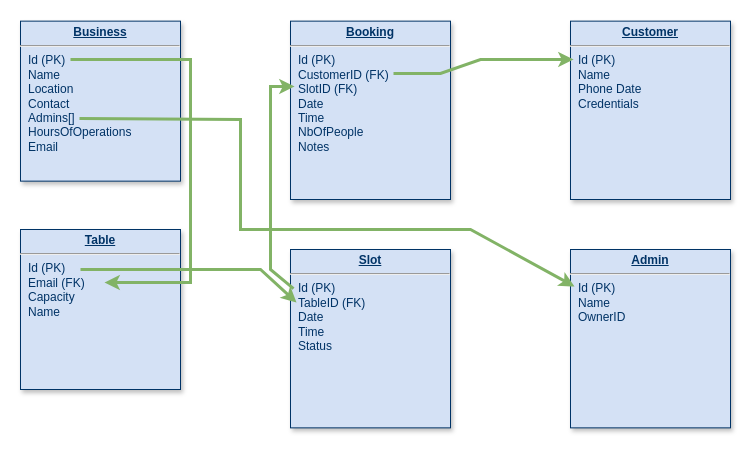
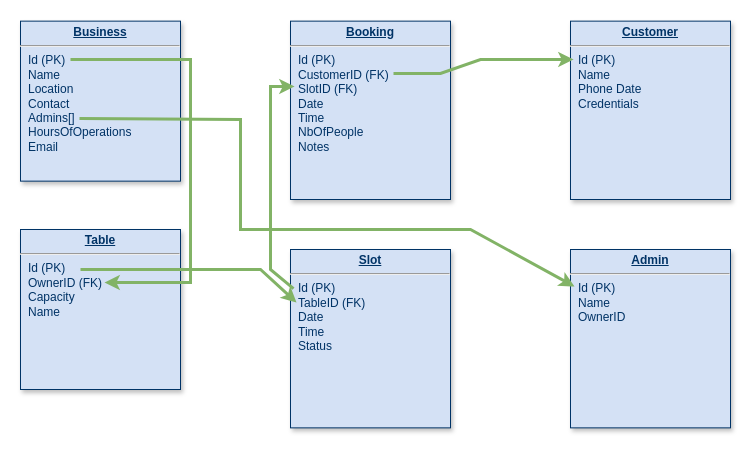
  <mxCell id="0" />
  <mxCell id="1" parent="0" />
  <mxCell id="2" value="&lt;p style=&quot;margin: 0px; margin-top: 4px; text-align: center; text-decoration: underline;&quot;&gt;&lt;b&gt;Booking&lt;/b&gt;&lt;/p&gt;&lt;hr&gt;&lt;p style=&quot;margin: 0px; margin-left: 8px;&quot;&gt;Id (PK)&lt;/p&gt;&lt;p style=&quot;margin: 0px; margin-left: 8px;&quot;&gt;CustomerID (FK)&lt;/p&gt;&lt;p style=&quot;margin: 0px; margin-left: 8px;&quot;&gt;SlotID (FK)&lt;/p&gt;&lt;p style=&quot;margin: 0px; margin-left: 8px;&quot;&gt;Date&lt;br&gt;&lt;/p&gt;&lt;p style=&quot;margin: 0px; margin-left: 8px;&quot;&gt;Time&lt;/p&gt;&lt;p style=&quot;margin: 0px; margin-left: 8px;&quot;&gt;NbOfPeople&lt;/p&gt;&lt;p style=&quot;margin: 0px; margin-left: 8px;&quot;&gt;Notes&lt;/p&gt;" style="verticalAlign=top;align=left;overflow=fill;fontSize=12;fontFamily=Helvetica;html=1;strokeColor=#003366;shadow=1;fillColor=#D4E1F5;fontColor=#003366" parent="1" vertex="1"><mxGeometry x="290" y="20.64" width="160" height="178.36" as="geometry" /></mxCell>
- <mxCell id="3" value="&lt;p style=&quot;margin: 0px; margin-top: 4px; text-align: center; text-decoration: underline;&quot;&gt;&lt;b&gt;Table&lt;/b&gt;&lt;/p&gt;&lt;hr&gt;&lt;p style=&quot;margin: 0px; margin-left: 8px;&quot;&gt;Id (PK)&lt;/p&gt;&lt;p style=&quot;margin: 0px; margin-left: 8px;&quot;&gt;Email (FK)&lt;/p&gt;&lt;p style=&quot;margin: 0px; margin-left: 8px;&quot;&gt;Capacity&lt;/p&gt;&lt;p style=&quot;margin: 0px; margin-left: 8px;&quot;&gt;Name&lt;/p&gt;" style="verticalAlign=top;align=left;overflow=fill;fontSize=12;fontFamily=Helvetica;html=1;strokeColor=#003366;shadow=1;fillColor=#D4E1F5;fontColor=#003366" parent="1" vertex="1"><mxGeometry x="20" y="229" width="160" height="160" as="geometry" /></mxCell>
+ <mxCell id="3" value="&lt;p style=&quot;margin: 0px; margin-top: 4px; text-align: center; text-decoration: underline;&quot;&gt;&lt;b&gt;Table&lt;/b&gt;&lt;/p&gt;&lt;hr&gt;&lt;p style=&quot;margin: 0px; margin-left: 8px;&quot;&gt;Id (PK)&lt;/p&gt;&lt;p style=&quot;margin: 0px; margin-left: 8px;&quot;&gt;OwnerID (FK)&lt;/p&gt;&lt;p style=&quot;margin: 0px; margin-left: 8px;&quot;&gt;Capacity&lt;/p&gt;&lt;p style=&quot;margin: 0px; margin-left: 8px;&quot;&gt;Name&lt;/p&gt;" style="verticalAlign=top;align=left;overflow=fill;fontSize=12;fontFamily=Helvetica;html=1;strokeColor=#003366;shadow=1;fillColor=#D4E1F5;fontColor=#003366" parent="1" vertex="1"><mxGeometry x="20" y="229" width="160" height="160" as="geometry" /></mxCell>
  <mxCell id="4" value="&lt;p style=&quot;margin: 0px; margin-top: 4px; text-align: center; text-decoration: underline;&quot;&gt;&lt;b&gt;Business&lt;/b&gt;&lt;/p&gt;&lt;hr&gt;&lt;p style=&quot;margin: 0px; margin-left: 8px;&quot;&gt;Id (PK)&lt;/p&gt;&lt;p style=&quot;margin: 0px; margin-left: 8px;&quot;&gt;Name&lt;/p&gt;&lt;p style=&quot;margin: 0px; margin-left: 8px;&quot;&gt;Location&lt;/p&gt;&lt;p style=&quot;margin: 0px; margin-left: 8px;&quot;&gt;Contact&lt;/p&gt;&lt;p style=&quot;margin: 0px; margin-left: 8px;&quot;&gt;Admins[]&lt;/p&gt;&lt;p style=&quot;margin: 0px; margin-left: 8px;&quot;&gt;HoursOfOperations&lt;/p&gt;&lt;p style=&quot;margin: 0px; margin-left: 8px;&quot;&gt;Email&lt;/p&gt;&lt;p style=&quot;margin: 0px; margin-left: 8px;&quot;&gt;&lt;br&gt;&lt;/p&gt;" style="verticalAlign=top;align=left;overflow=fill;fontSize=12;fontFamily=Helvetica;html=1;strokeColor=#003366;shadow=1;fillColor=#D4E1F5;fontColor=#003366" parent="1" vertex="1"><mxGeometry x="20" y="20.64" width="160" height="160" as="geometry" /></mxCell>
  <mxCell id="5" value="&lt;p style=&quot;margin: 4px 0px 0px; text-align: center;&quot;&gt;&lt;b&gt;&lt;u&gt;Slot&lt;/u&gt;&lt;/b&gt;&lt;/p&gt;&lt;hr&gt;&lt;p style=&quot;margin: 0px; margin-left: 8px;&quot;&gt;Id (PK)&lt;/p&gt;&lt;p style=&quot;margin: 0px; margin-left: 8px;&quot;&gt;TableID (FK)&lt;br&gt;&lt;/p&gt;&lt;p style=&quot;margin: 0px; margin-left: 8px;&quot;&gt;Date&lt;/p&gt;&lt;p style=&quot;margin: 0px; margin-left: 8px;&quot;&gt;Time&lt;/p&gt;&lt;p style=&quot;margin: 0px; margin-left: 8px;&quot;&gt;Status&lt;/p&gt;&lt;p style=&quot;margin: 0px; margin-left: 8px;&quot;&gt;&lt;br&gt;&lt;/p&gt;" style="verticalAlign=top;align=left;overflow=fill;fontSize=12;fontFamily=Helvetica;html=1;strokeColor=#003366;shadow=1;fillColor=#D4E1F5;fontColor=#003366" parent="1" vertex="1"><mxGeometry x="290" y="249" width="160" height="178.36" as="geometry" /></mxCell>
  <mxCell id="6" value="" style="endArrow=classic;html=1;rounded=0;fillColor=#d5e8d4;strokeColor=#82b366;strokeWidth=3;" parent="1" edge="1"><mxGeometry width="50" height="50" relative="1" as="geometry"><mxPoint x="70" y="59" as="sourcePoint" /><mxPoint x="104" y="282" as="targetPoint" /><Array as="points"><mxPoint x="190" y="59" /><mxPoint x="190" y="282" /></Array></mxGeometry></mxCell>
  <mxCell id="7" value="" style="endArrow=classic;html=1;rounded=0;strokeWidth=3;fillColor=#d5e8d4;strokeColor=#82b366;" parent="1" edge="1"><mxGeometry width="50" height="50" relative="1" as="geometry"><mxPoint x="80" y="269" as="sourcePoint" /><mxPoint x="296" y="302" as="targetPoint" /><Array as="points"><mxPoint x="260" y="269" /></Array></mxGeometry></mxCell>
  <mxCell id="8" value="" style="endArrow=classic;html=1;rounded=0;entryX=0.063;entryY=0.383;entryDx=0;entryDy=0;entryPerimeter=0;exitX=0.019;exitY=0.219;exitDx=0;exitDy=0;exitPerimeter=0;fillColor=#d5e8d4;strokeColor=#82b366;strokeWidth=3;" parent="1" source="5" edge="1"><mxGeometry width="50" height="50" relative="1" as="geometry"><mxPoint x="284" y="286" as="sourcePoint" /><mxPoint x="294.08" y="85.952" as="targetPoint" /><Array as="points"><mxPoint x="270" y="269" /><mxPoint x="270" y="86" /></Array></mxGeometry></mxCell>
  <mxCell id="9" value="&lt;p style=&quot;margin: 0px; margin-top: 4px; text-align: center; text-decoration: underline;&quot;&gt;&lt;b&gt;Customer&lt;/b&gt;&lt;/p&gt;&lt;hr&gt;&lt;p style=&quot;margin: 0px; margin-left: 8px;&quot;&gt;Id (PK)&lt;/p&gt;&lt;p style=&quot;margin: 0px; margin-left: 8px;&quot;&gt;Name&lt;/p&gt;&lt;p style=&quot;margin: 0px; margin-left: 8px;&quot;&gt;Phone Date&lt;/p&gt;&lt;p style=&quot;margin: 0px; margin-left: 8px;&quot;&gt;Credentials&lt;/p&gt;" style="verticalAlign=top;align=left;overflow=fill;fontSize=12;fontFamily=Helvetica;html=1;strokeColor=#003366;shadow=1;fillColor=#D4E1F5;fontColor=#003366" parent="1" vertex="1"><mxGeometry x="570" y="20.64" width="160" height="178.36" as="geometry" /></mxCell>
  <mxCell id="10" value="" style="endArrow=classic;html=1;rounded=0;entryX=0.063;entryY=0.215;entryDx=0;entryDy=0;entryPerimeter=0;fillColor=#d5e8d4;strokeColor=#82b366;strokeWidth=3;" parent="1" edge="1"><mxGeometry width="50" height="50" relative="1" as="geometry"><mxPoint x="393" y="73" as="sourcePoint" /><mxPoint x="573.08" y="58.987" as="targetPoint" /><Array as="points"><mxPoint x="440" y="73" /><mxPoint x="480" y="59" /></Array></mxGeometry></mxCell>
  <mxCell id="11" value="&lt;p style=&quot;margin: 0px; margin-top: 4px; text-align: center; text-decoration: underline;&quot;&gt;&lt;b&gt;Admin&lt;/b&gt;&lt;/p&gt;&lt;hr&gt;&lt;p style=&quot;margin: 0px; margin-left: 8px;&quot;&gt;Id (PK)&lt;/p&gt;&lt;p style=&quot;margin: 0px; margin-left: 8px;&quot;&gt;Name&lt;/p&gt;&lt;p style=&quot;margin: 0px; margin-left: 8px;&quot;&gt;OwnerID&lt;/p&gt;" style="verticalAlign=top;align=left;overflow=fill;fontSize=12;fontFamily=Helvetica;html=1;strokeColor=#003366;shadow=1;fillColor=#D4E1F5;fontColor=#003366" parent="1" vertex="1"><mxGeometry x="570" y="249" width="160" height="178.36" as="geometry" /></mxCell>
  <mxCell id="12" value="" style="endArrow=classic;html=1;rounded=0;fillColor=#d5e8d4;strokeColor=#82b366;strokeWidth=3;" parent="1" edge="1"><mxGeometry width="50" height="50" relative="1" as="geometry"><mxPoint x="79" y="118" as="sourcePoint" /><mxPoint x="574" y="286" as="targetPoint" /><Array as="points"><mxPoint x="240" y="119" /><mxPoint x="240" y="229" /><mxPoint x="330" y="229" /><mxPoint x="470" y="229" /></Array></mxGeometry></mxCell>
